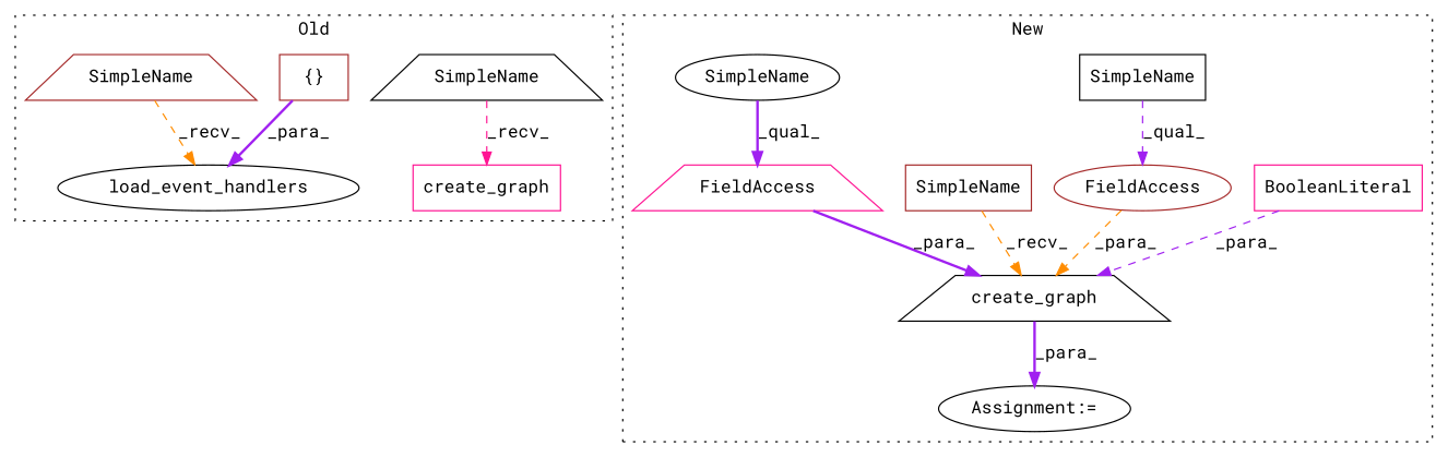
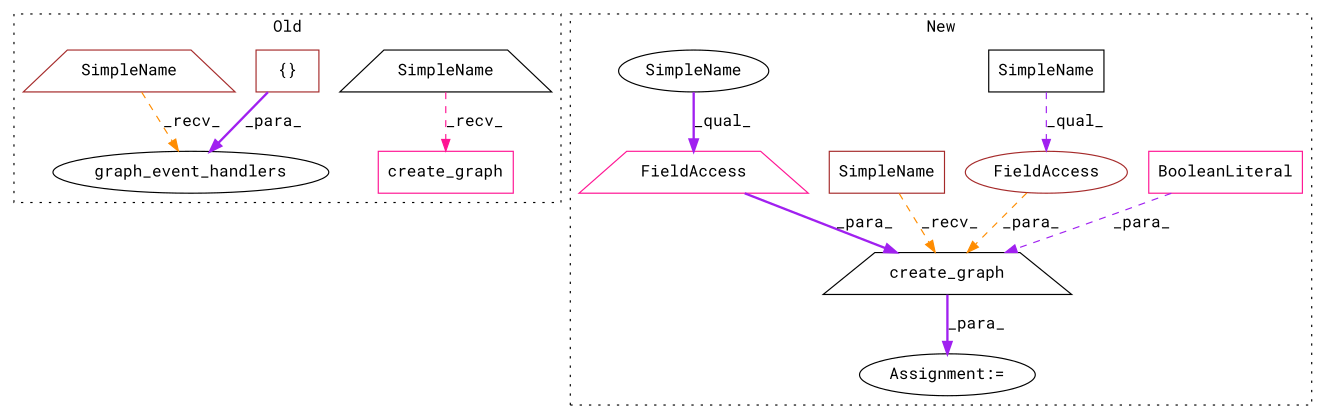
  digraph {
    fontname="Roboto Mono"
    node [a=42 color=black fontname="Roboto Mono" l=11 s=2876 shape=box]
    edge [color=purple fontname="Roboto Mono" style=dashed]
-   n1 [a=32 l="20,1" label=load_event_handlers s="2608,2692" shape=ellipse]
+   n1 [a=32 l="20,1" label=graph_event_handlers s="2608,2692" shape=ellipse]
    n2 [a=4 color=brown l="1,1" label="{}" s="2640,2691"]
    n3 [a=32 color=deeppink l=14 label=create_graph s=2739]
    n4 [label=SimpleName s=2727 shape=trapezium]
    n5 [color=brown label=SimpleName s=2596 shape=trapezium]
    n6 [a=32 l="13,1" label=create_graph s="2863,2917" shape=trapezium]
    n7 [a=22 color=deeppink l=15 label=FieldAccess shape=trapezium]
    n8 [a=9 color=deeppink l=4 label=BooleanLiteral s=2913]
    n9 [a=7 l=1 label="Assignment:=" s=2850 shape=ellipse]
    n10 [a=22 color=brown l=20 label=FieldAccess s=2892 shape=ellipse]
    n11 [label=SimpleName s=2892]
    n12 [color=brown label=SimpleName s=2851]
    n13 [label=SimpleName shape=ellipse]
    subgraph cluster_1 {
      label=Old
      style=dotted
      n1
      n2
      n3
      n4
      n5
    }
    subgraph cluster_2 {
      label=New
      style=dotted
      n6
      n7
      n8
      n9
      n10
      n11
      n12
      n13
    }
    n2 -> n1 [label=_para_ style=bold]
    n4 -> n3 [color=deeppink label=_recv_]
    n5 -> n1 [color=darkorange label=_recv_]
    n6 -> n9 [label=_para_ style=bold]
    n7 -> n6 [label=_para_ style=bold]
    n8 -> n6 [label=_para_]
    n10 -> n6 [color=darkorange label=_para_]
    n11 -> n10 [label=_qual_]
    n12 -> n6 [color=darkorange label=_recv_]
    n13 -> n7 [label=_qual_ style=bold]
  }
